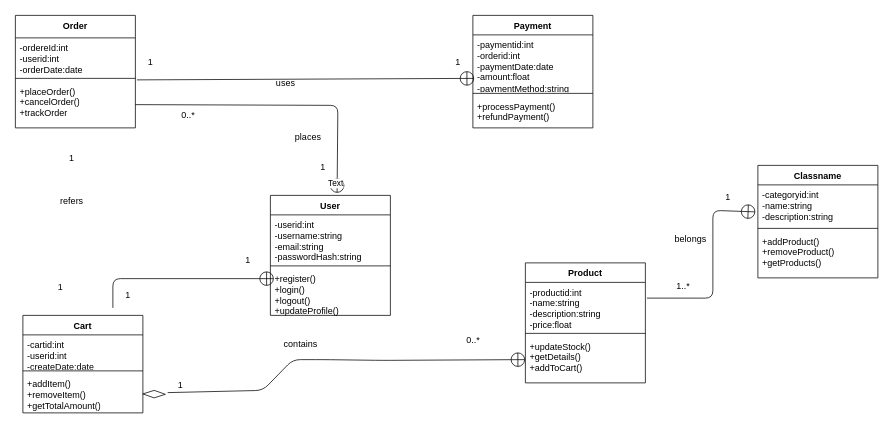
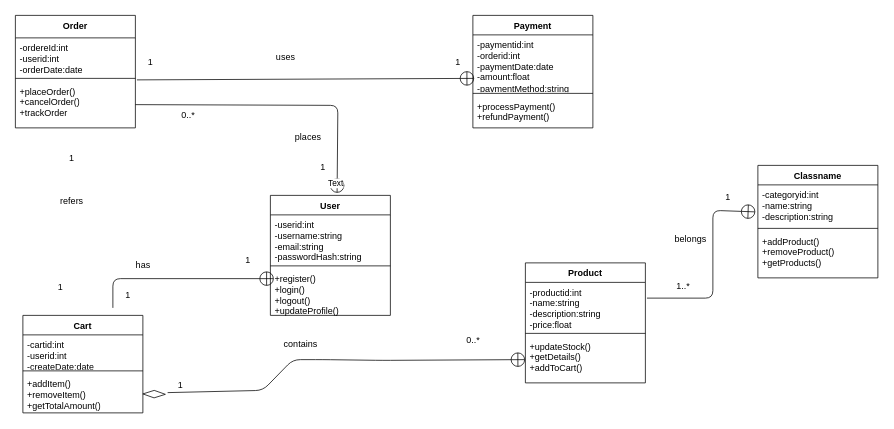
  <mxCell id="0" />
  <mxCell id="1" parent="0" />
  <mxCell id="2" value="Order" style="swimlane;fontStyle=1;align=center;verticalAlign=top;childLayout=stackLayout;horizontal=1;startSize=30;horizontalStack=0;resizeParent=1;resizeParentMax=0;resizeLast=0;collapsible=1;marginBottom=0;whiteSpace=wrap;html=1;" parent="1" vertex="1"><mxGeometry x="20" y="20" width="160" height="150" as="geometry" /></mxCell>
  <mxCell id="3" value="-ordereId:int&lt;div&gt;-userid:int&lt;/div&gt;&lt;div&gt;-orderDate:date&lt;/div&gt;&lt;div&gt;&lt;br&gt;&lt;/div&gt;" style="text;strokeColor=none;fillColor=none;align=left;verticalAlign=top;spacingLeft=4;spacingRight=4;overflow=hidden;rotatable=0;points=[[0,0.5],[1,0.5]];portConstraint=eastwest;whiteSpace=wrap;html=1;" parent="2" vertex="1"><mxGeometry y="30" width="160" height="50" as="geometry" /></mxCell>
  <mxCell id="4" value="" style="line;strokeWidth=1;fillColor=none;align=left;verticalAlign=middle;spacingTop=-1;spacingLeft=3;spacingRight=3;rotatable=0;labelPosition=right;points=[];portConstraint=eastwest;strokeColor=inherit;" parent="2" vertex="1"><mxGeometry y="80" width="160" height="8" as="geometry" /></mxCell>
  <mxCell id="5" value="+placeOrder()&lt;div&gt;+cancelOrder()&lt;/div&gt;&lt;div&gt;+trackOrder&lt;/div&gt;" style="text;strokeColor=none;fillColor=none;align=left;verticalAlign=top;spacingLeft=4;spacingRight=4;overflow=hidden;rotatable=0;points=[[0,0.5],[1,0.5]];portConstraint=eastwest;whiteSpace=wrap;html=1;" parent="2" vertex="1"><mxGeometry y="88" width="160" height="62" as="geometry" /></mxCell>
  <mxCell id="6" value="Payment" style="swimlane;fontStyle=1;align=center;verticalAlign=top;childLayout=stackLayout;horizontal=1;startSize=26;horizontalStack=0;resizeParent=1;resizeParentMax=0;resizeLast=0;collapsible=1;marginBottom=0;whiteSpace=wrap;html=1;" parent="1" vertex="1"><mxGeometry x="630" y="20" width="160" height="150" as="geometry" /></mxCell>
  <mxCell id="7" value="-paymentid:int&lt;div&gt;-orderid:int&lt;/div&gt;&lt;div&gt;-paymentDate:date&lt;/div&gt;&lt;div&gt;-amount:float&lt;/div&gt;&lt;div&gt;-paymentMethod:string&lt;/div&gt;" style="text;strokeColor=none;fillColor=none;align=left;verticalAlign=top;spacingLeft=4;spacingRight=4;overflow=hidden;rotatable=0;points=[[0,0.5],[1,0.5]];portConstraint=eastwest;whiteSpace=wrap;html=1;" parent="6" vertex="1"><mxGeometry y="26" width="160" height="74" as="geometry" /></mxCell>
  <mxCell id="8" value="" style="line;strokeWidth=1;fillColor=none;align=left;verticalAlign=middle;spacingTop=-1;spacingLeft=3;spacingRight=3;rotatable=0;labelPosition=right;points=[];portConstraint=eastwest;strokeColor=inherit;" parent="6" vertex="1"><mxGeometry y="100" width="160" height="8" as="geometry" /></mxCell>
  <mxCell id="9" value="+processPayment()&lt;div&gt;+refundPayment()&lt;/div&gt;" style="text;strokeColor=none;fillColor=none;align=left;verticalAlign=top;spacingLeft=4;spacingRight=4;overflow=hidden;rotatable=0;points=[[0,0.5],[1,0.5]];portConstraint=eastwest;whiteSpace=wrap;html=1;" parent="6" vertex="1"><mxGeometry y="108" width="160" height="42" as="geometry" /></mxCell>
  <mxCell id="10" value="" style="endArrow=circlePlus;startArrow=none;endFill=0;startFill=0;endSize=8;html=1;labelBackgroundColor=none;exitX=1.013;exitY=-0.032;exitDx=0;exitDy=0;exitPerimeter=0;entryX=0.013;entryY=0.784;entryDx=0;entryDy=0;entryPerimeter=0;" parent="1" source="5" target="7" edge="1"><mxGeometry width="160" relative="1" as="geometry"><mxPoint x="310" y="150" as="sourcePoint" /><mxPoint x="470" y="150" as="targetPoint" /></mxGeometry></mxCell>
  <mxCell id="11" value="1" style="text;html=1;align=center;verticalAlign=middle;resizable=0;points=[];autosize=1;strokeColor=none;fillColor=none;" parent="1" vertex="1"><mxGeometry x="185" y="68" width="30" height="30" as="geometry" /></mxCell>
  <mxCell id="12" value="1" style="text;html=1;align=center;verticalAlign=middle;resizable=0;points=[];autosize=1;strokeColor=none;fillColor=none;" parent="1" vertex="1"><mxGeometry x="595" y="68" width="30" height="30" as="geometry" /></mxCell>
  <mxCell id="13" value="User" style="swimlane;fontStyle=1;align=center;verticalAlign=top;childLayout=stackLayout;horizontal=1;startSize=26;horizontalStack=0;resizeParent=1;resizeParentMax=0;resizeLast=0;collapsible=1;marginBottom=0;whiteSpace=wrap;html=1;" parent="1" vertex="1"><mxGeometry x="360" y="260" width="160" height="160" as="geometry" /></mxCell>
  <mxCell id="14" value="-userid:int&lt;div&gt;-username:string&lt;/div&gt;&lt;div&gt;-email:string&lt;/div&gt;&lt;div&gt;-passwordHash:string&lt;/div&gt;" style="text;strokeColor=none;fillColor=none;align=left;verticalAlign=top;spacingLeft=4;spacingRight=4;overflow=hidden;rotatable=0;points=[[0,0.5],[1,0.5]];portConstraint=eastwest;whiteSpace=wrap;html=1;" parent="13" vertex="1"><mxGeometry y="26" width="160" height="64" as="geometry" /></mxCell>
  <mxCell id="15" value="" style="line;strokeWidth=1;fillColor=none;align=left;verticalAlign=middle;spacingTop=-1;spacingLeft=3;spacingRight=3;rotatable=0;labelPosition=right;points=[];portConstraint=eastwest;strokeColor=inherit;" parent="13" vertex="1"><mxGeometry y="90" width="160" height="8" as="geometry" /></mxCell>
  <mxCell id="16" value="+register()&lt;div&gt;+login()&lt;/div&gt;&lt;div&gt;+logout()&lt;/div&gt;&lt;div&gt;+updateProfile()&lt;/div&gt;" style="text;strokeColor=none;fillColor=none;align=left;verticalAlign=top;spacingLeft=4;spacingRight=4;overflow=hidden;rotatable=0;points=[[0,0.5],[1,0.5]];portConstraint=eastwest;whiteSpace=wrap;html=1;" parent="13" vertex="1"><mxGeometry y="98" width="160" height="62" as="geometry" /></mxCell>
  <mxCell id="17" value="" style="endArrow=circlePlus;startArrow=none;endFill=0;startFill=0;endSize=8;html=1;labelBackgroundColor=none;entryX=0.556;entryY=-0.019;entryDx=0;entryDy=0;entryPerimeter=0;exitX=1;exitY=0.5;exitDx=0;exitDy=0;" parent="1" source="5" target="13" edge="1"><mxGeometry width="160" relative="1" as="geometry"><mxPoint x="150" y="240" as="sourcePoint" /><mxPoint x="310" y="240" as="targetPoint" /><Array as="points"><mxPoint x="450" y="140" /></Array></mxGeometry></mxCell>
  <mxCell id="18" value="Text" style="edgeLabel;html=1;align=center;verticalAlign=middle;resizable=0;points=[];" parent="17" vertex="1" connectable="0"><mxGeometry x="0.933" y="-3" relative="1" as="geometry"><mxPoint as="offset" /></mxGeometry></mxCell>
  <mxCell id="19" value="0..*" style="text;html=1;align=center;verticalAlign=middle;resizable=0;points=[];autosize=1;strokeColor=none;fillColor=none;" parent="1" vertex="1"><mxGeometry x="230" y="138" width="40" height="30" as="geometry" /></mxCell>
  <mxCell id="20" value="places" style="text;html=1;align=center;verticalAlign=middle;resizable=0;points=[];autosize=1;strokeColor=none;fillColor=none;" parent="1" vertex="1"><mxGeometry x="380" y="168" width="60" height="30" as="geometry" /></mxCell>
  <mxCell id="21" value="1" style="text;html=1;align=center;verticalAlign=middle;resizable=0;points=[];autosize=1;strokeColor=none;fillColor=none;" parent="1" vertex="1"><mxGeometry x="415" y="208" width="30" height="30" as="geometry" /></mxCell>
  <mxCell id="22" value="Cart" style="swimlane;fontStyle=1;align=center;verticalAlign=top;childLayout=stackLayout;horizontal=1;startSize=26;horizontalStack=0;resizeParent=1;resizeParentMax=0;resizeLast=0;collapsible=1;marginBottom=0;whiteSpace=wrap;html=1;" parent="1" vertex="1"><mxGeometry x="30" y="420" width="160" height="130" as="geometry" /></mxCell>
  <mxCell id="23" value="-cartid:int&lt;div&gt;-userid:int&lt;/div&gt;&lt;div&gt;-createDate:date&lt;/div&gt;" style="text;strokeColor=none;fillColor=none;align=left;verticalAlign=top;spacingLeft=4;spacingRight=4;overflow=hidden;rotatable=0;points=[[0,0.5],[1,0.5]];portConstraint=eastwest;whiteSpace=wrap;html=1;" parent="22" vertex="1"><mxGeometry y="26" width="160" height="44" as="geometry" /></mxCell>
  <mxCell id="24" value="" style="line;strokeWidth=1;fillColor=none;align=left;verticalAlign=middle;spacingTop=-1;spacingLeft=3;spacingRight=3;rotatable=0;labelPosition=right;points=[];portConstraint=eastwest;strokeColor=inherit;" parent="22" vertex="1"><mxGeometry y="70" width="160" height="8" as="geometry" /></mxCell>
  <mxCell id="25" value="+addItem()&lt;div&gt;+removeItem()&lt;/div&gt;&lt;div&gt;+getTotalAmount()&lt;/div&gt;" style="text;strokeColor=none;fillColor=none;align=left;verticalAlign=top;spacingLeft=4;spacingRight=4;overflow=hidden;rotatable=0;points=[[0,0.5],[1,0.5]];portConstraint=eastwest;whiteSpace=wrap;html=1;" parent="22" vertex="1"><mxGeometry y="78" width="160" height="52" as="geometry" /></mxCell>
  <mxCell id="26" value="" style="endArrow=circlePlus;startArrow=none;endFill=0;startFill=0;endSize=8;html=1;labelBackgroundColor=none;entryX=0.031;entryY=0.21;entryDx=0;entryDy=0;entryPerimeter=0;" parent="1" target="16" edge="1"><mxGeometry width="160" relative="1" as="geometry"><mxPoint x="150" y="410" as="sourcePoint" /><mxPoint x="300" y="340" as="targetPoint" /><Array as="points"><mxPoint x="150" y="371" /></Array></mxGeometry></mxCell>
  <mxCell id="27" value="1&lt;div&gt;&lt;br&gt;&lt;/div&gt;" style="text;html=1;align=center;verticalAlign=middle;resizable=0;points=[];autosize=1;strokeColor=none;fillColor=none;" parent="1" vertex="1"><mxGeometry x="80" y="198" width="30" height="40" as="geometry" /></mxCell>
  <mxCell id="28" value="1" style="text;html=1;align=center;verticalAlign=middle;resizable=0;points=[];autosize=1;strokeColor=none;fillColor=none;" parent="1" vertex="1"><mxGeometry x="65" y="368" width="30" height="30" as="geometry" /></mxCell>
  <mxCell id="29" value="refers" style="text;html=1;align=center;verticalAlign=middle;resizable=0;points=[];autosize=1;strokeColor=none;fillColor=none;" parent="1" vertex="1"><mxGeometry x="70" y="253" width="50" height="30" as="geometry" /></mxCell>
  <mxCell id="30" value="1&lt;div&gt;&lt;br&gt;&lt;/div&gt;" style="text;html=1;align=center;verticalAlign=middle;resizable=0;points=[];autosize=1;strokeColor=none;fillColor=none;" parent="1" vertex="1"><mxGeometry x="315" y="333" width="30" height="40" as="geometry" /></mxCell>
  <mxCell id="31" value="1" style="text;html=1;align=center;verticalAlign=middle;resizable=0;points=[];autosize=1;strokeColor=none;fillColor=none;" parent="1" vertex="1"><mxGeometry x="155" y="378" width="30" height="30" as="geometry" /></mxCell>
- <mxCell id="33" value="uses&lt;div&gt;&lt;br&gt;&lt;/div&gt;" style="text;html=1;align=center;verticalAlign=middle;resizable=0;points=[];autosize=1;strokeColor=none;fillColor=none;" parent="1" vertex="1"><mxGeometry x="355" y="98" width="50" height="40" as="geometry" /></mxCell>
+ <mxCell id="32" value="has" style="text;html=1;align=center;verticalAlign=middle;resizable=0;points=[];autosize=1;strokeColor=none;fillColor=none;" parent="1" vertex="1"><mxGeometry x="170" y="338" width="40" height="30" as="geometry" /></mxCell>
+ <mxCell id="33" value="uses&lt;div&gt;&lt;br&gt;&lt;/div&gt;" style="text;html=1;align=center;verticalAlign=middle;resizable=0;points=[];autosize=1;strokeColor=none;fillColor=none;" parent="1" vertex="1"><mxGeometry x="355" y="63" width="50" height="40" as="geometry" /></mxCell>
  <mxCell id="34" value="Product" style="swimlane;fontStyle=1;align=center;verticalAlign=top;childLayout=stackLayout;horizontal=1;startSize=26;horizontalStack=0;resizeParent=1;resizeParentMax=0;resizeLast=0;collapsible=1;marginBottom=0;whiteSpace=wrap;html=1;" parent="1" vertex="1"><mxGeometry x="700" y="350" width="160" height="160" as="geometry" /></mxCell>
  <mxCell id="35" value="-productid:int&lt;div&gt;-name:string&lt;/div&gt;&lt;div&gt;-description:string&lt;/div&gt;&lt;div&gt;-price:float&lt;/div&gt;" style="text;strokeColor=none;fillColor=none;align=left;verticalAlign=top;spacingLeft=4;spacingRight=4;overflow=hidden;rotatable=0;points=[[0,0.5],[1,0.5]];portConstraint=eastwest;whiteSpace=wrap;html=1;" parent="34" vertex="1"><mxGeometry y="26" width="160" height="64" as="geometry" /></mxCell>
  <mxCell id="36" value="" style="line;strokeWidth=1;fillColor=none;align=left;verticalAlign=middle;spacingTop=-1;spacingLeft=3;spacingRight=3;rotatable=0;labelPosition=right;points=[];portConstraint=eastwest;strokeColor=inherit;" parent="34" vertex="1"><mxGeometry y="90" width="160" height="8" as="geometry" /></mxCell>
  <mxCell id="37" value="+updateStock()&lt;div&gt;+getDetails()&lt;/div&gt;&lt;div&gt;+addToCart()&lt;/div&gt;" style="text;strokeColor=none;fillColor=none;align=left;verticalAlign=top;spacingLeft=4;spacingRight=4;overflow=hidden;rotatable=0;points=[[0,0.5],[1,0.5]];portConstraint=eastwest;whiteSpace=wrap;html=1;" parent="34" vertex="1"><mxGeometry y="98" width="160" height="62" as="geometry" /></mxCell>
  <mxCell id="38" value="" style="endArrow=circlePlus;startArrow=none;endFill=0;startFill=0;endSize=8;html=1;labelBackgroundColor=none;entryX=0;entryY=0.5;entryDx=0;entryDy=0;exitX=-0.067;exitY=0.833;exitDx=0;exitDy=0;exitPerimeter=0;" parent="1" target="37" edge="1" source="40"><mxGeometry width="160" relative="1" as="geometry"><mxPoint x="220" y="530" as="sourcePoint" /><mxPoint x="430" y="440" as="targetPoint" /><Array as="points"><mxPoint x="350" y="520" /><mxPoint x="390" y="479" /><mxPoint x="430" y="479" /><mxPoint x="510" y="480" /></Array></mxGeometry></mxCell>
  <mxCell id="39" value="" style="rhombus;whiteSpace=wrap;html=1;rotation=91;" parent="1" vertex="1"><mxGeometry x="200" y="510" width="10" height="30" as="geometry" /></mxCell>
  <mxCell id="40" value="1" style="text;html=1;align=center;verticalAlign=middle;resizable=0;points=[];autosize=1;strokeColor=none;fillColor=none;" parent="1" vertex="1"><mxGeometry x="225" y="498" width="30" height="30" as="geometry" /></mxCell>
  <mxCell id="41" value="contains" style="text;html=1;align=center;verticalAlign=middle;resizable=0;points=[];autosize=1;strokeColor=none;fillColor=none;" parent="1" vertex="1"><mxGeometry x="365" y="443" width="70" height="30" as="geometry" /></mxCell>
  <mxCell id="42" value="0..*" style="text;html=1;align=center;verticalAlign=middle;resizable=0;points=[];autosize=1;strokeColor=none;fillColor=none;" parent="1" vertex="1"><mxGeometry x="610" y="438" width="40" height="30" as="geometry" /></mxCell>
  <mxCell id="43" value="Classname" style="swimlane;fontStyle=1;align=center;verticalAlign=top;childLayout=stackLayout;horizontal=1;startSize=26;horizontalStack=0;resizeParent=1;resizeParentMax=0;resizeLast=0;collapsible=1;marginBottom=0;whiteSpace=wrap;html=1;" parent="1" vertex="1"><mxGeometry x="1010" y="220" width="160" height="150" as="geometry" /></mxCell>
  <mxCell id="44" value="-categoryid:int&lt;div&gt;-name:string&lt;/div&gt;&lt;div&gt;-description:string&lt;/div&gt;" style="text;strokeColor=none;fillColor=none;align=left;verticalAlign=top;spacingLeft=4;spacingRight=4;overflow=hidden;rotatable=0;points=[[0,0.5],[1,0.5]];portConstraint=eastwest;whiteSpace=wrap;html=1;" parent="43" vertex="1"><mxGeometry y="26" width="160" height="54" as="geometry" /></mxCell>
  <mxCell id="45" value="" style="line;strokeWidth=1;fillColor=none;align=left;verticalAlign=middle;spacingTop=-1;spacingLeft=3;spacingRight=3;rotatable=0;labelPosition=right;points=[];portConstraint=eastwest;strokeColor=inherit;" parent="43" vertex="1"><mxGeometry y="80" width="160" height="8" as="geometry" /></mxCell>
  <mxCell id="46" value="+addProduct()&lt;div&gt;+removeProduct()&lt;/div&gt;&lt;div&gt;+getProducts()&lt;/div&gt;" style="text;strokeColor=none;fillColor=none;align=left;verticalAlign=top;spacingLeft=4;spacingRight=4;overflow=hidden;rotatable=0;points=[[0,0.5],[1,0.5]];portConstraint=eastwest;whiteSpace=wrap;html=1;" parent="43" vertex="1"><mxGeometry y="88" width="160" height="62" as="geometry" /></mxCell>
  <mxCell id="47" value="" style="endArrow=circlePlus;startArrow=none;endFill=0;startFill=0;endSize=8;html=1;labelBackgroundColor=none;exitX=1.013;exitY=0.328;exitDx=0;exitDy=0;exitPerimeter=0;entryX=-0.019;entryY=0.667;entryDx=0;entryDy=0;entryPerimeter=0;" parent="1" source="35" target="44" edge="1"><mxGeometry width="160" relative="1" as="geometry"><mxPoint x="820" y="350" as="sourcePoint" /><mxPoint x="1000" y="270" as="targetPoint" /><Array as="points"><mxPoint x="950" y="397" /><mxPoint x="950" y="280" /></Array></mxGeometry></mxCell>
  <mxCell id="48" value="1..*&lt;div&gt;&lt;br&gt;&lt;/div&gt;" style="text;html=1;align=center;verticalAlign=middle;resizable=0;points=[];autosize=1;strokeColor=none;fillColor=none;" parent="1" vertex="1"><mxGeometry x="890" y="368" width="40" height="40" as="geometry" /></mxCell>
  <mxCell id="49" value="1" style="text;html=1;align=center;verticalAlign=middle;resizable=0;points=[];autosize=1;strokeColor=none;fillColor=none;" parent="1" vertex="1"><mxGeometry x="955" y="248" width="30" height="30" as="geometry" /></mxCell>
  <mxCell id="50" value="belongs" style="text;html=1;align=center;verticalAlign=middle;resizable=0;points=[];autosize=1;strokeColor=none;fillColor=none;" parent="1" vertex="1"><mxGeometry x="885" y="303" width="70" height="30" as="geometry" /></mxCell>
